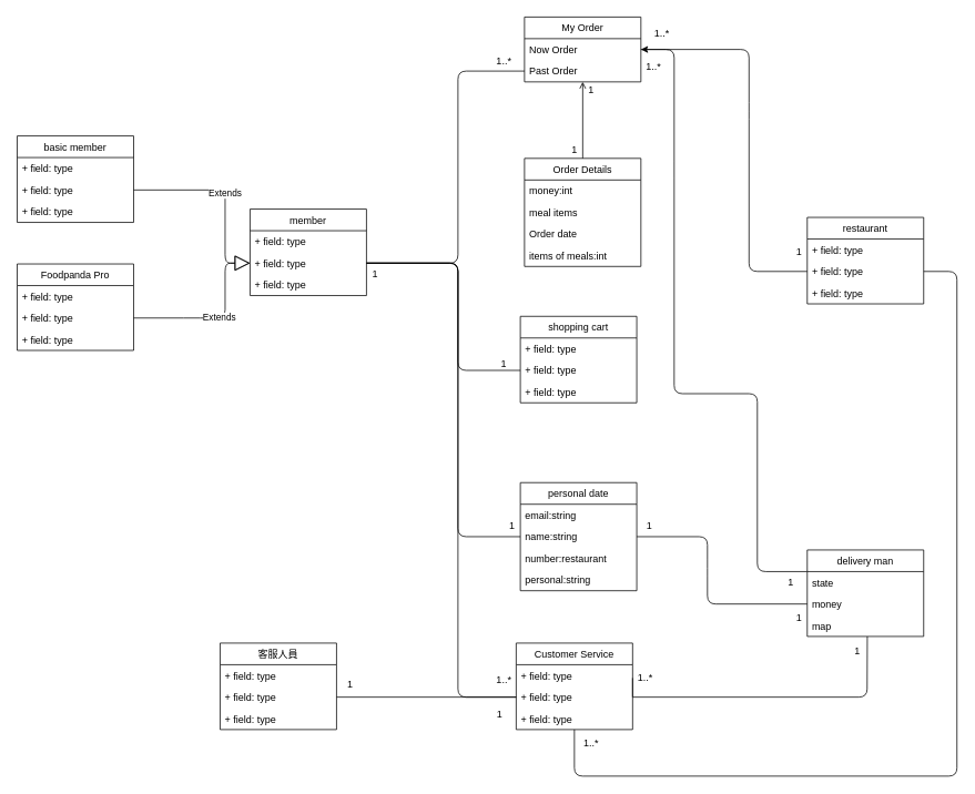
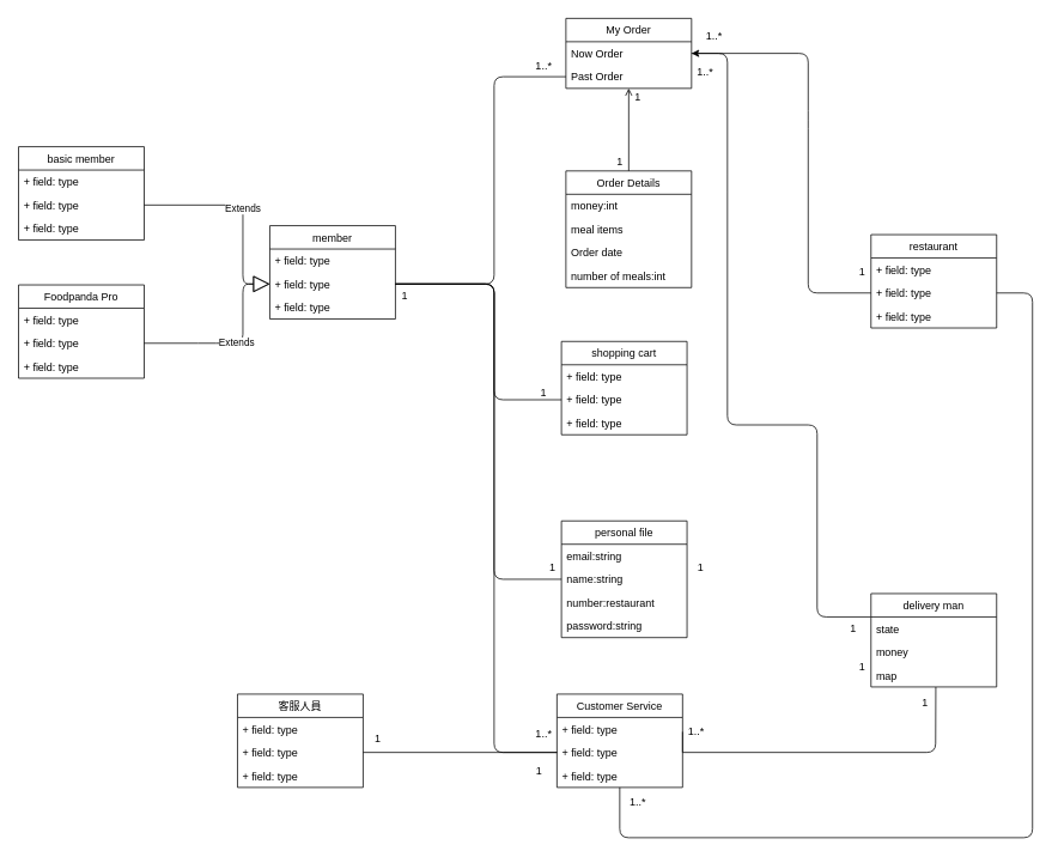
  <mxCell id="0" />
  <mxCell id="1" parent="0" />
  <mxCell id="2" value="basic member" style="swimlane;fontStyle=0;childLayout=stackLayout;horizontal=1;startSize=26;fillColor=none;horizontalStack=0;resizeParent=1;resizeParentMax=0;resizeLast=0;collapsible=1;marginBottom=0;" vertex="1" parent="1"><mxGeometry x="20" y="163" width="140" height="104" as="geometry" /></mxCell>
  <mxCell id="3" value="+ field: type" style="text;strokeColor=none;fillColor=none;align=left;verticalAlign=top;spacingLeft=4;spacingRight=4;overflow=hidden;rotatable=0;points=[[0,0.5],[1,0.5]];portConstraint=eastwest;" vertex="1" parent="2"><mxGeometry y="26" width="140" height="26" as="geometry" /></mxCell>
  <mxCell id="4" value="+ field: type" style="text;strokeColor=none;fillColor=none;align=left;verticalAlign=top;spacingLeft=4;spacingRight=4;overflow=hidden;rotatable=0;points=[[0,0.5],[1,0.5]];portConstraint=eastwest;" vertex="1" parent="2"><mxGeometry y="52" width="140" height="26" as="geometry" /></mxCell>
  <mxCell id="5" value="+ field: type" style="text;strokeColor=none;fillColor=none;align=left;verticalAlign=top;spacingLeft=4;spacingRight=4;overflow=hidden;rotatable=0;points=[[0,0.5],[1,0.5]];portConstraint=eastwest;" vertex="1" parent="2"><mxGeometry y="78" width="140" height="26" as="geometry" /></mxCell>
  <mxCell id="6" value="Foodpanda Pro" style="swimlane;fontStyle=0;childLayout=stackLayout;horizontal=1;startSize=26;fillColor=none;horizontalStack=0;resizeParent=1;resizeParentMax=0;resizeLast=0;collapsible=1;marginBottom=0;" vertex="1" parent="1"><mxGeometry x="20" y="317" width="140" height="104" as="geometry" /></mxCell>
  <mxCell id="7" value="+ field: type" style="text;strokeColor=none;fillColor=none;align=left;verticalAlign=top;spacingLeft=4;spacingRight=4;overflow=hidden;rotatable=0;points=[[0,0.5],[1,0.5]];portConstraint=eastwest;" vertex="1" parent="6"><mxGeometry y="26" width="140" height="26" as="geometry" /></mxCell>
  <mxCell id="8" value="+ field: type" style="text;strokeColor=none;fillColor=none;align=left;verticalAlign=top;spacingLeft=4;spacingRight=4;overflow=hidden;rotatable=0;points=[[0,0.5],[1,0.5]];portConstraint=eastwest;" vertex="1" parent="6"><mxGeometry y="52" width="140" height="26" as="geometry" /></mxCell>
  <mxCell id="9" value="+ field: type" style="text;strokeColor=none;fillColor=none;align=left;verticalAlign=top;spacingLeft=4;spacingRight=4;overflow=hidden;rotatable=0;points=[[0,0.5],[1,0.5]];portConstraint=eastwest;" vertex="1" parent="6"><mxGeometry y="78" width="140" height="26" as="geometry" /></mxCell>
  <mxCell id="10" value="delivery man" style="swimlane;fontStyle=0;childLayout=stackLayout;horizontal=1;startSize=26;fillColor=none;horizontalStack=0;resizeParent=1;resizeParentMax=0;resizeLast=0;collapsible=1;marginBottom=0;" vertex="1" parent="1"><mxGeometry x="970" y="661" width="140" height="104" as="geometry" /></mxCell>
  <mxCell id="11" value="state" style="text;strokeColor=none;fillColor=none;align=left;verticalAlign=top;spacingLeft=4;spacingRight=4;overflow=hidden;rotatable=0;points=[[0,0.5],[1,0.5]];portConstraint=eastwest;" vertex="1" parent="10"><mxGeometry y="26" width="140" height="26" as="geometry" /></mxCell>
  <mxCell id="12" value="money" style="text;strokeColor=none;fillColor=none;align=left;verticalAlign=top;spacingLeft=4;spacingRight=4;overflow=hidden;rotatable=0;points=[[0,0.5],[1,0.5]];portConstraint=eastwest;" vertex="1" parent="10"><mxGeometry y="52" width="140" height="26" as="geometry" /></mxCell>
  <mxCell id="13" value="map" style="text;strokeColor=none;fillColor=none;align=left;verticalAlign=top;spacingLeft=4;spacingRight=4;overflow=hidden;rotatable=0;points=[[0,0.5],[1,0.5]];portConstraint=eastwest;" vertex="1" parent="10"><mxGeometry y="78" width="140" height="26" as="geometry" /></mxCell>
  <mxCell id="14" value="客服人員" style="swimlane;fontStyle=0;childLayout=stackLayout;horizontal=1;startSize=26;fillColor=none;horizontalStack=0;resizeParent=1;resizeParentMax=0;resizeLast=0;collapsible=1;marginBottom=0;" vertex="1" parent="1"><mxGeometry x="264" y="773" width="140" height="104" as="geometry" /></mxCell>
  <mxCell id="15" value="+ field: type" style="text;strokeColor=none;fillColor=none;align=left;verticalAlign=top;spacingLeft=4;spacingRight=4;overflow=hidden;rotatable=0;points=[[0,0.5],[1,0.5]];portConstraint=eastwest;" vertex="1" parent="14"><mxGeometry y="26" width="140" height="26" as="geometry" /></mxCell>
  <mxCell id="16" value="+ field: type" style="text;strokeColor=none;fillColor=none;align=left;verticalAlign=top;spacingLeft=4;spacingRight=4;overflow=hidden;rotatable=0;points=[[0,0.5],[1,0.5]];portConstraint=eastwest;" vertex="1" parent="14"><mxGeometry y="52" width="140" height="26" as="geometry" /></mxCell>
  <mxCell id="17" value="+ field: type" style="text;strokeColor=none;fillColor=none;align=left;verticalAlign=top;spacingLeft=4;spacingRight=4;overflow=hidden;rotatable=0;points=[[0,0.5],[1,0.5]];portConstraint=eastwest;" vertex="1" parent="14"><mxGeometry y="78" width="140" height="26" as="geometry" /></mxCell>
  <mxCell id="18" value="Order Details" style="swimlane;fontStyle=0;childLayout=stackLayout;horizontal=1;startSize=26;fillColor=none;horizontalStack=0;resizeParent=1;resizeParentMax=0;resizeLast=0;collapsible=1;marginBottom=0;" vertex="1" parent="1"><mxGeometry x="630" y="190" width="140" height="130" as="geometry" /></mxCell>
  <mxCell id="19" value="money:int" style="text;strokeColor=none;fillColor=none;align=left;verticalAlign=top;spacingLeft=4;spacingRight=4;overflow=hidden;rotatable=0;points=[[0,0.5],[1,0.5]];portConstraint=eastwest;" vertex="1" parent="18"><mxGeometry y="26" width="140" height="26" as="geometry" /></mxCell>
  <mxCell id="20" value="meal items" style="text;strokeColor=none;fillColor=none;align=left;verticalAlign=top;spacingLeft=4;spacingRight=4;overflow=hidden;rotatable=0;points=[[0,0.5],[1,0.5]];portConstraint=eastwest;" vertex="1" parent="18"><mxGeometry y="52" width="140" height="26" as="geometry" /></mxCell>
  <mxCell id="21" value="Order date" style="text;strokeColor=none;fillColor=none;align=left;verticalAlign=top;spacingLeft=4;spacingRight=4;overflow=hidden;rotatable=0;points=[[0,0.5],[1,0.5]];portConstraint=eastwest;" vertex="1" parent="18"><mxGeometry y="78" width="140" height="26" as="geometry" /></mxCell>
- <mxCell id="22" value="items of meals:int" style="text;strokeColor=none;fillColor=none;align=left;verticalAlign=top;spacingLeft=4;spacingRight=4;overflow=hidden;rotatable=0;points=[[0,0.5],[1,0.5]];portConstraint=eastwest;" vertex="1" parent="18"><mxGeometry y="104" width="140" height="26" as="geometry" /></mxCell>
- <mxCell id="23" value="personal date" style="swimlane;fontStyle=0;childLayout=stackLayout;horizontal=1;startSize=26;fillColor=none;horizontalStack=0;resizeParent=1;resizeParentMax=0;resizeLast=0;collapsible=1;marginBottom=0;" vertex="1" parent="1"><mxGeometry x="625" y="580" width="140" height="130" as="geometry" /></mxCell>
+ <mxCell id="22" value="number of meals:int" style="text;strokeColor=none;fillColor=none;align=left;verticalAlign=top;spacingLeft=4;spacingRight=4;overflow=hidden;rotatable=0;points=[[0,0.5],[1,0.5]];portConstraint=eastwest;" vertex="1" parent="18"><mxGeometry y="104" width="140" height="26" as="geometry" /></mxCell>
+ <mxCell id="23" value="personal file" style="swimlane;fontStyle=0;childLayout=stackLayout;horizontal=1;startSize=26;fillColor=none;horizontalStack=0;resizeParent=1;resizeParentMax=0;resizeLast=0;collapsible=1;marginBottom=0;" vertex="1" parent="1"><mxGeometry x="625" y="580" width="140" height="130" as="geometry" /></mxCell>
  <mxCell id="24" value="email:string" style="text;strokeColor=none;fillColor=none;align=left;verticalAlign=top;spacingLeft=4;spacingRight=4;overflow=hidden;rotatable=0;points=[[0,0.5],[1,0.5]];portConstraint=eastwest;" vertex="1" parent="23"><mxGeometry y="26" width="140" height="26" as="geometry" /></mxCell>
  <mxCell id="25" value="name:string    " style="text;strokeColor=none;fillColor=none;align=left;verticalAlign=top;spacingLeft=4;spacingRight=4;overflow=hidden;rotatable=0;points=[[0,0.5],[1,0.5]];portConstraint=eastwest;" vertex="1" parent="23"><mxGeometry y="52" width="140" height="26" as="geometry" /></mxCell>
  <mxCell id="26" value="number:restaurant" style="text;strokeColor=none;fillColor=none;align=left;verticalAlign=top;spacingLeft=4;spacingRight=4;overflow=hidden;rotatable=0;points=[[0,0.5],[1,0.5]];portConstraint=eastwest;" vertex="1" parent="23"><mxGeometry y="78" width="140" height="26" as="geometry" /></mxCell>
- <mxCell id="27" value="personal:string" style="text;strokeColor=none;fillColor=none;align=left;verticalAlign=top;spacingLeft=4;spacingRight=4;overflow=hidden;rotatable=0;points=[[0,0.5],[1,0.5]];portConstraint=eastwest;" vertex="1" parent="23"><mxGeometry y="104" width="140" height="26" as="geometry" /></mxCell>
+ <mxCell id="27" value="password:string" style="text;strokeColor=none;fillColor=none;align=left;verticalAlign=top;spacingLeft=4;spacingRight=4;overflow=hidden;rotatable=0;points=[[0,0.5],[1,0.5]];portConstraint=eastwest;" vertex="1" parent="23"><mxGeometry y="104" width="140" height="26" as="geometry" /></mxCell>
  <mxCell id="28" value="Customer Service" style="swimlane;fontStyle=0;childLayout=stackLayout;horizontal=1;startSize=26;fillColor=none;horizontalStack=0;resizeParent=1;resizeParentMax=0;resizeLast=0;collapsible=1;marginBottom=0;" vertex="1" parent="1"><mxGeometry x="620" y="773" width="140" height="104" as="geometry" /></mxCell>
  <mxCell id="29" value="+ field: type" style="text;strokeColor=none;fillColor=none;align=left;verticalAlign=top;spacingLeft=4;spacingRight=4;overflow=hidden;rotatable=0;points=[[0,0.5],[1,0.5]];portConstraint=eastwest;" vertex="1" parent="28"><mxGeometry y="26" width="140" height="26" as="geometry" /></mxCell>
  <mxCell id="30" value="+ field: type" style="text;strokeColor=none;fillColor=none;align=left;verticalAlign=top;spacingLeft=4;spacingRight=4;overflow=hidden;rotatable=0;points=[[0,0.5],[1,0.5]];portConstraint=eastwest;" vertex="1" parent="28"><mxGeometry y="52" width="140" height="26" as="geometry" /></mxCell>
  <mxCell id="31" value="+ field: type" style="text;strokeColor=none;fillColor=none;align=left;verticalAlign=top;spacingLeft=4;spacingRight=4;overflow=hidden;rotatable=0;points=[[0,0.5],[1,0.5]];portConstraint=eastwest;" vertex="1" parent="28"><mxGeometry y="78" width="140" height="26" as="geometry" /></mxCell>
  <mxCell id="32" value="My Order" style="swimlane;fontStyle=0;childLayout=stackLayout;horizontal=1;startSize=26;fillColor=none;horizontalStack=0;resizeParent=1;resizeParentMax=0;resizeLast=0;collapsible=1;marginBottom=0;" vertex="1" parent="1"><mxGeometry x="630" y="20" width="140" height="78" as="geometry" /></mxCell>
  <mxCell id="33" value="Now Order" style="text;strokeColor=none;fillColor=none;align=left;verticalAlign=top;spacingLeft=4;spacingRight=4;overflow=hidden;rotatable=0;points=[[0,0.5],[1,0.5]];portConstraint=eastwest;" vertex="1" parent="32"><mxGeometry y="26" width="140" height="26" as="geometry" /></mxCell>
  <mxCell id="34" value="Past Order" style="text;strokeColor=none;fillColor=none;align=left;verticalAlign=top;spacingLeft=4;spacingRight=4;overflow=hidden;rotatable=0;points=[[0,0.5],[1,0.5]];portConstraint=eastwest;" vertex="1" parent="32"><mxGeometry y="52" width="140" height="26" as="geometry" /></mxCell>
  <mxCell id="35" value="shopping cart" style="swimlane;fontStyle=0;childLayout=stackLayout;horizontal=1;startSize=26;fillColor=none;horizontalStack=0;resizeParent=1;resizeParentMax=0;resizeLast=0;collapsible=1;marginBottom=0;" vertex="1" parent="1"><mxGeometry x="625" y="380" width="140" height="104" as="geometry" /></mxCell>
  <mxCell id="36" value="+ field: type" style="text;strokeColor=none;fillColor=none;align=left;verticalAlign=top;spacingLeft=4;spacingRight=4;overflow=hidden;rotatable=0;points=[[0,0.5],[1,0.5]];portConstraint=eastwest;" vertex="1" parent="35"><mxGeometry y="26" width="140" height="26" as="geometry" /></mxCell>
  <mxCell id="37" value="+ field: type" style="text;strokeColor=none;fillColor=none;align=left;verticalAlign=top;spacingLeft=4;spacingRight=4;overflow=hidden;rotatable=0;points=[[0,0.5],[1,0.5]];portConstraint=eastwest;" vertex="1" parent="35"><mxGeometry y="52" width="140" height="26" as="geometry" /></mxCell>
  <mxCell id="38" value="+ field: type" style="text;strokeColor=none;fillColor=none;align=left;verticalAlign=top;spacingLeft=4;spacingRight=4;overflow=hidden;rotatable=0;points=[[0,0.5],[1,0.5]];portConstraint=eastwest;" vertex="1" parent="35"><mxGeometry y="78" width="140" height="26" as="geometry" /></mxCell>
  <mxCell id="39" value="restaurant" style="swimlane;fontStyle=0;childLayout=stackLayout;horizontal=1;startSize=26;fillColor=none;horizontalStack=0;resizeParent=1;resizeParentMax=0;resizeLast=0;collapsible=1;marginBottom=0;" vertex="1" parent="1"><mxGeometry x="970" y="261" width="140" height="104" as="geometry" /></mxCell>
  <mxCell id="40" value="+ field: type" style="text;strokeColor=none;fillColor=none;align=left;verticalAlign=top;spacingLeft=4;spacingRight=4;overflow=hidden;rotatable=0;points=[[0,0.5],[1,0.5]];portConstraint=eastwest;" vertex="1" parent="39"><mxGeometry y="26" width="140" height="26" as="geometry" /></mxCell>
  <mxCell id="41" value="+ field: type" style="text;strokeColor=none;fillColor=none;align=left;verticalAlign=top;spacingLeft=4;spacingRight=4;overflow=hidden;rotatable=0;points=[[0,0.5],[1,0.5]];portConstraint=eastwest;" vertex="1" parent="39"><mxGeometry y="52" width="140" height="26" as="geometry" /></mxCell>
  <mxCell id="42" value="+ field: type" style="text;strokeColor=none;fillColor=none;align=left;verticalAlign=top;spacingLeft=4;spacingRight=4;overflow=hidden;rotatable=0;points=[[0,0.5],[1,0.5]];portConstraint=eastwest;" vertex="1" parent="39"><mxGeometry y="78" width="140" height="26" as="geometry" /></mxCell>
  <mxCell id="43" value="member" style="swimlane;fontStyle=0;childLayout=stackLayout;horizontal=1;startSize=26;fillColor=none;horizontalStack=0;resizeParent=1;resizeParentMax=0;resizeLast=0;collapsible=1;marginBottom=0;" vertex="1" parent="1"><mxGeometry x="300" y="251" width="140" height="104" as="geometry" /></mxCell>
  <mxCell id="44" value="+ field: type" style="text;strokeColor=none;fillColor=none;align=left;verticalAlign=top;spacingLeft=4;spacingRight=4;overflow=hidden;rotatable=0;points=[[0,0.5],[1,0.5]];portConstraint=eastwest;" vertex="1" parent="43"><mxGeometry y="26" width="140" height="26" as="geometry" /></mxCell>
  <mxCell id="45" value="+ field: type" style="text;strokeColor=none;fillColor=none;align=left;verticalAlign=top;spacingLeft=4;spacingRight=4;overflow=hidden;rotatable=0;points=[[0,0.5],[1,0.5]];portConstraint=eastwest;" vertex="1" parent="43"><mxGeometry y="52" width="140" height="26" as="geometry" /></mxCell>
  <mxCell id="46" value="+ field: type" style="text;strokeColor=none;fillColor=none;align=left;verticalAlign=top;spacingLeft=4;spacingRight=4;overflow=hidden;rotatable=0;points=[[0,0.5],[1,0.5]];portConstraint=eastwest;" vertex="1" parent="43"><mxGeometry y="78" width="140" height="26" as="geometry" /></mxCell>
  <mxCell id="47" value="Extends" style="endArrow=block;endSize=16;endFill=0;html=1;exitX=1;exitY=0.5;exitDx=0;exitDy=0;entryX=0;entryY=0.5;entryDx=0;entryDy=0;" edge="1" parent="1" source="4" target="45"><mxGeometry width="160" relative="1" as="geometry"><mxPoint x="190" y="417" as="sourcePoint" /><mxPoint x="350" y="417" as="targetPoint" /><Array as="points"><mxPoint x="270" y="228" /><mxPoint x="270" y="316" /></Array></mxGeometry></mxCell>
  <mxCell id="48" value="Extends" style="endArrow=block;endSize=16;endFill=0;html=1;exitX=1;exitY=0.5;exitDx=0;exitDy=0;entryX=0;entryY=0.5;entryDx=0;entryDy=0;" edge="1" parent="1" source="8" target="45"><mxGeometry width="160" relative="1" as="geometry"><mxPoint x="170" y="238" as="sourcePoint" /><mxPoint x="324" y="326" as="targetPoint" /><Array as="points"><mxPoint x="230" y="382" /><mxPoint x="270" y="382" /><mxPoint x="270" y="316" /></Array></mxGeometry></mxCell>
  <mxCell id="49" value="" style="endArrow=none;html=1;exitX=1;exitY=0.5;exitDx=0;exitDy=0;entryX=0;entryY=0.5;entryDx=0;entryDy=0;" edge="1" parent="1" source="45" target="25"><mxGeometry width="50" height="50" relative="1" as="geometry"><mxPoint x="540" y="153" as="sourcePoint" /><mxPoint x="590" y="103" as="targetPoint" /><Array as="points"><mxPoint x="550" y="316" /><mxPoint x="550" y="645" /></Array></mxGeometry></mxCell>
  <mxCell id="50" value="" style="endArrow=none;html=1;exitX=1;exitY=0.5;exitDx=0;exitDy=0;entryX=0;entryY=0.5;entryDx=0;entryDy=0;" edge="1" parent="1" source="45" target="37"><mxGeometry width="50" height="50" relative="1" as="geometry"><mxPoint x="470" y="206" as="sourcePoint" /><mxPoint x="630" y="78" as="targetPoint" /><Array as="points"><mxPoint x="550" y="316" /><mxPoint x="550" y="445" /></Array></mxGeometry></mxCell>
  <mxCell id="51" value="1" style="text;html=1;align=center;verticalAlign=middle;resizable=0;points=[];autosize=1;strokeColor=none;fillColor=none;" vertex="1" parent="1"><mxGeometry x="440" y="320" width="20" height="20" as="geometry" /></mxCell>
  <mxCell id="52" value="1" style="text;html=1;align=center;verticalAlign=middle;resizable=0;points=[];autosize=1;strokeColor=none;fillColor=none;" vertex="1" parent="1"><mxGeometry x="605" y="622" width="20" height="20" as="geometry" /></mxCell>
  <mxCell id="53" value="1" style="text;html=1;align=center;verticalAlign=middle;resizable=0;points=[];autosize=1;strokeColor=none;fillColor=none;" vertex="1" parent="1"><mxGeometry x="595" y="428" width="20" height="20" as="geometry" /></mxCell>
  <mxCell id="54" value="" style="endArrow=none;html=1;exitX=1;exitY=0.5;exitDx=0;exitDy=0;entryX=0;entryY=0.5;entryDx=0;entryDy=0;" edge="1" parent="1" source="45" target="34"><mxGeometry width="50" height="50" relative="1" as="geometry"><mxPoint x="470" y="206" as="sourcePoint" /><mxPoint x="540" y="323" as="targetPoint" /><Array as="points"><mxPoint x="550" y="316" /><mxPoint x="550" y="85" /></Array></mxGeometry></mxCell>
  <mxCell id="55" value="1..*" style="text;html=1;align=center;verticalAlign=middle;resizable=0;points=[];autosize=1;strokeColor=none;fillColor=none;" vertex="1" parent="1"><mxGeometry x="590" y="63" width="30" height="20" as="geometry" /></mxCell>
  <mxCell id="56" value="" style="endArrow=none;html=1;exitX=1;exitY=0.5;exitDx=0;exitDy=0;entryX=0;entryY=0.5;entryDx=0;entryDy=0;" edge="1" parent="1" source="45" target="30"><mxGeometry width="50" height="50" relative="1" as="geometry"><mxPoint x="450" y="326" as="sourcePoint" /><mxPoint x="630" y="438" as="targetPoint" /><Array as="points"><mxPoint x="550" y="316" /><mxPoint x="550" y="838" /></Array></mxGeometry></mxCell>
  <mxCell id="57" value="1..*" style="text;html=1;align=center;verticalAlign=middle;resizable=0;points=[];autosize=1;strokeColor=none;fillColor=none;" vertex="1" parent="1"><mxGeometry x="590" y="807" width="30" height="20" as="geometry" /></mxCell>
  <mxCell id="58" value="" style="endArrow=open;html=1;entryX=0.5;entryY=1;entryDx=0;entryDy=0;exitX=0.5;exitY=0;exitDx=0;exitDy=0;" edge="1" parent="1" source="18" target="32"><mxGeometry width="50" height="50" relative="1" as="geometry"><mxPoint x="700" y="170" as="sourcePoint" /><mxPoint x="700" y="120" as="targetPoint" /></mxGeometry></mxCell>
  <mxCell id="59" value="1" style="text;html=1;align=center;verticalAlign=middle;resizable=0;points=[];autosize=1;strokeColor=none;fillColor=none;" vertex="1" parent="1"><mxGeometry x="700" y="98" width="20" height="20" as="geometry" /></mxCell>
  <mxCell id="60" value="1" style="text;html=1;align=center;verticalAlign=middle;resizable=0;points=[];autosize=1;strokeColor=none;fillColor=none;" vertex="1" parent="1"><mxGeometry x="680" y="170" width="20" height="20" as="geometry" /></mxCell>
  <mxCell id="61" value="" style="endArrow=none;html=1;entryX=1;entryY=0.5;entryDx=0;entryDy=0;exitX=0.516;exitY=1.005;exitDx=0;exitDy=0;exitPerimeter=0;" edge="1" parent="1" source="13" target="30"><mxGeometry width="50" height="50" relative="1" as="geometry"><mxPoint x="1040" y="838" as="sourcePoint" /><mxPoint x="630" y="848" as="targetPoint" /><Array as="points"><mxPoint x="1042" y="838" /></Array></mxGeometry></mxCell>
  <mxCell id="62" value="1" style="text;html=1;align=center;verticalAlign=middle;resizable=0;points=[];autosize=1;strokeColor=none;fillColor=none;" vertex="1" parent="1"><mxGeometry x="950" y="733" width="20" height="20" as="geometry" /></mxCell>
  <mxCell id="63" value="1..*" style="text;html=1;align=center;verticalAlign=middle;resizable=0;points=[];autosize=1;strokeColor=none;fillColor=none;" vertex="1" parent="1"><mxGeometry x="695" y="883" width="30" height="20" as="geometry" /></mxCell>
  <mxCell id="64" value="" style="endArrow=classic;html=1;exitX=0;exitY=0.25;exitDx=0;exitDy=0;entryX=1;entryY=0.5;entryDx=0;entryDy=0;" edge="1" parent="1" source="10" target="33"><mxGeometry width="50" height="50" relative="1" as="geometry"><mxPoint x="990" y="342" as="sourcePoint" /><mxPoint x="780" y="404" as="targetPoint" /><Array as="points"><mxPoint x="910" y="687" /><mxPoint x="910" y="473" /><mxPoint x="810" y="473" /><mxPoint x="810" y="203" /><mxPoint x="810" y="59" /></Array></mxGeometry></mxCell>
  <mxCell id="65" value="1" style="text;html=1;align=center;verticalAlign=middle;resizable=0;points=[];autosize=1;strokeColor=none;fillColor=none;" vertex="1" parent="1"><mxGeometry x="1020" y="773" width="20" height="20" as="geometry" /></mxCell>
  <mxCell id="66" value="1..*" style="text;html=1;align=center;verticalAlign=middle;resizable=0;points=[];autosize=1;strokeColor=none;fillColor=none;" vertex="1" parent="1"><mxGeometry x="780" y="30" width="30" height="20" as="geometry" /></mxCell>
- <mxCell id="67" value="" style="endArrow=none;html=1;exitX=0;exitY=0.5;exitDx=0;exitDy=0;entryX=1;entryY=0.5;entryDx=0;entryDy=0;" edge="1" parent="1" source="12" target="25"><mxGeometry width="50" height="50" relative="1" as="geometry"><mxPoint x="980" y="546" as="sourcePoint" /><mxPoint x="770" y="412" as="targetPoint" /><Array as="points"><mxPoint x="850" y="726" /><mxPoint x="850" y="683" /><mxPoint x="850" y="645" /></Array></mxGeometry></mxCell>
  <mxCell id="68" value="1" style="text;html=1;align=center;verticalAlign=middle;resizable=0;points=[];autosize=1;strokeColor=none;fillColor=none;" vertex="1" parent="1"><mxGeometry x="940" y="690" width="20" height="20" as="geometry" /></mxCell>
  <mxCell id="69" value="1" style="text;html=1;align=center;verticalAlign=middle;resizable=0;points=[];autosize=1;strokeColor=none;fillColor=none;" vertex="1" parent="1"><mxGeometry x="770" y="622" width="20" height="20" as="geometry" /></mxCell>
  <mxCell id="70" value="" style="endArrow=none;html=1;entryX=0;entryY=0.5;entryDx=0;entryDy=0;exitX=1;exitY=0.5;exitDx=0;exitDy=0;" edge="1" parent="1" source="33" target="41"><mxGeometry width="50" height="50" relative="1" as="geometry"><mxPoint x="890" y="370" as="sourcePoint" /><mxPoint x="940" y="320" as="targetPoint" /><Array as="points"><mxPoint x="900" y="59" /><mxPoint x="900" y="133" /><mxPoint x="900" y="326" /></Array></mxGeometry></mxCell>
  <mxCell id="71" value="1..*" style="text;html=1;align=center;verticalAlign=middle;resizable=0;points=[];autosize=1;strokeColor=none;fillColor=none;" vertex="1" parent="1"><mxGeometry x="770" y="70" width="30" height="20" as="geometry" /></mxCell>
  <mxCell id="72" value="1" style="text;html=1;align=center;verticalAlign=middle;resizable=0;points=[];autosize=1;strokeColor=none;fillColor=none;" vertex="1" parent="1"><mxGeometry x="950" y="293" width="20" height="20" as="geometry" /></mxCell>
  <mxCell id="73" value="" style="endArrow=none;html=1;entryX=1;entryY=0.5;entryDx=0;entryDy=0;startArrow=none;exitX=0.5;exitY=1;exitDx=0;exitDy=0;" edge="1" parent="1" source="28" target="41"><mxGeometry width="50" height="50" relative="1" as="geometry"><mxPoint x="690" y="893" as="sourcePoint" /><mxPoint x="980" y="336" as="targetPoint" /><Array as="points"><mxPoint x="690" y="933" /><mxPoint x="1150" y="933" /><mxPoint x="1150" y="326" /></Array></mxGeometry></mxCell>
  <mxCell id="74" value="1..*" style="text;html=1;align=center;verticalAlign=middle;resizable=0;points=[];autosize=1;strokeColor=none;fillColor=none;" vertex="1" parent="1"><mxGeometry x="760" y="805" width="30" height="20" as="geometry" /></mxCell>
  <mxCell id="75" value="" style="endArrow=none;html=1;entryX=0;entryY=0.5;entryDx=0;entryDy=0;exitX=1;exitY=0.5;exitDx=0;exitDy=0;" edge="1" parent="1" source="30" target="74"><mxGeometry width="50" height="50" relative="1" as="geometry"><mxPoint x="760" y="838" as="sourcePoint" /><mxPoint x="970" y="326" as="targetPoint" /></mxGeometry></mxCell>
  <mxCell id="76" value="" style="endArrow=none;html=1;exitX=1;exitY=0.5;exitDx=0;exitDy=0;entryX=0;entryY=0.5;entryDx=0;entryDy=0;" edge="1" parent="1" source="16" target="30"><mxGeometry width="50" height="50" relative="1" as="geometry"><mxPoint x="450" y="326" as="sourcePoint" /><mxPoint x="630" y="848" as="targetPoint" /></mxGeometry></mxCell>
  <mxCell id="77" value="1" style="text;html=1;align=center;verticalAlign=middle;resizable=0;points=[];autosize=1;strokeColor=none;fillColor=none;" vertex="1" parent="1"><mxGeometry x="590" y="849" width="20" height="20" as="geometry" /></mxCell>
  <mxCell id="78" value="1" style="text;html=1;align=center;verticalAlign=middle;resizable=0;points=[];autosize=1;strokeColor=none;fillColor=none;" vertex="1" parent="1"><mxGeometry x="410" y="813" width="20" height="20" as="geometry" /></mxCell>
